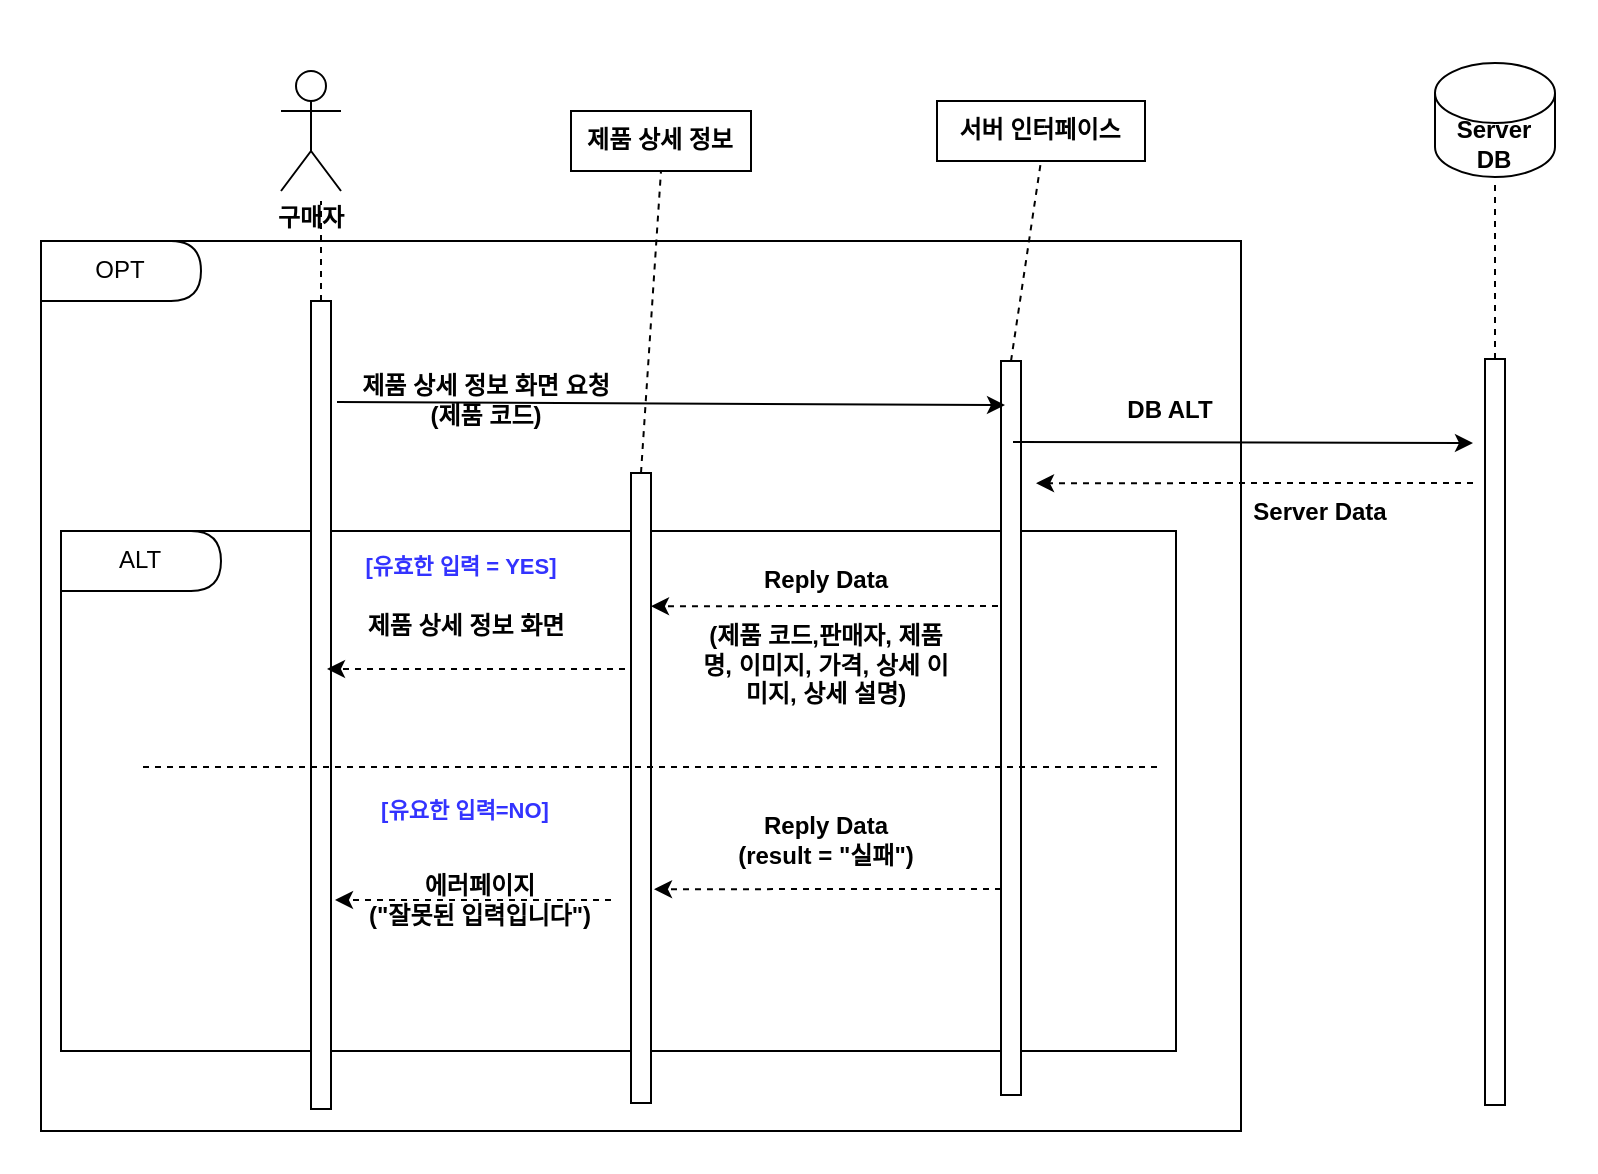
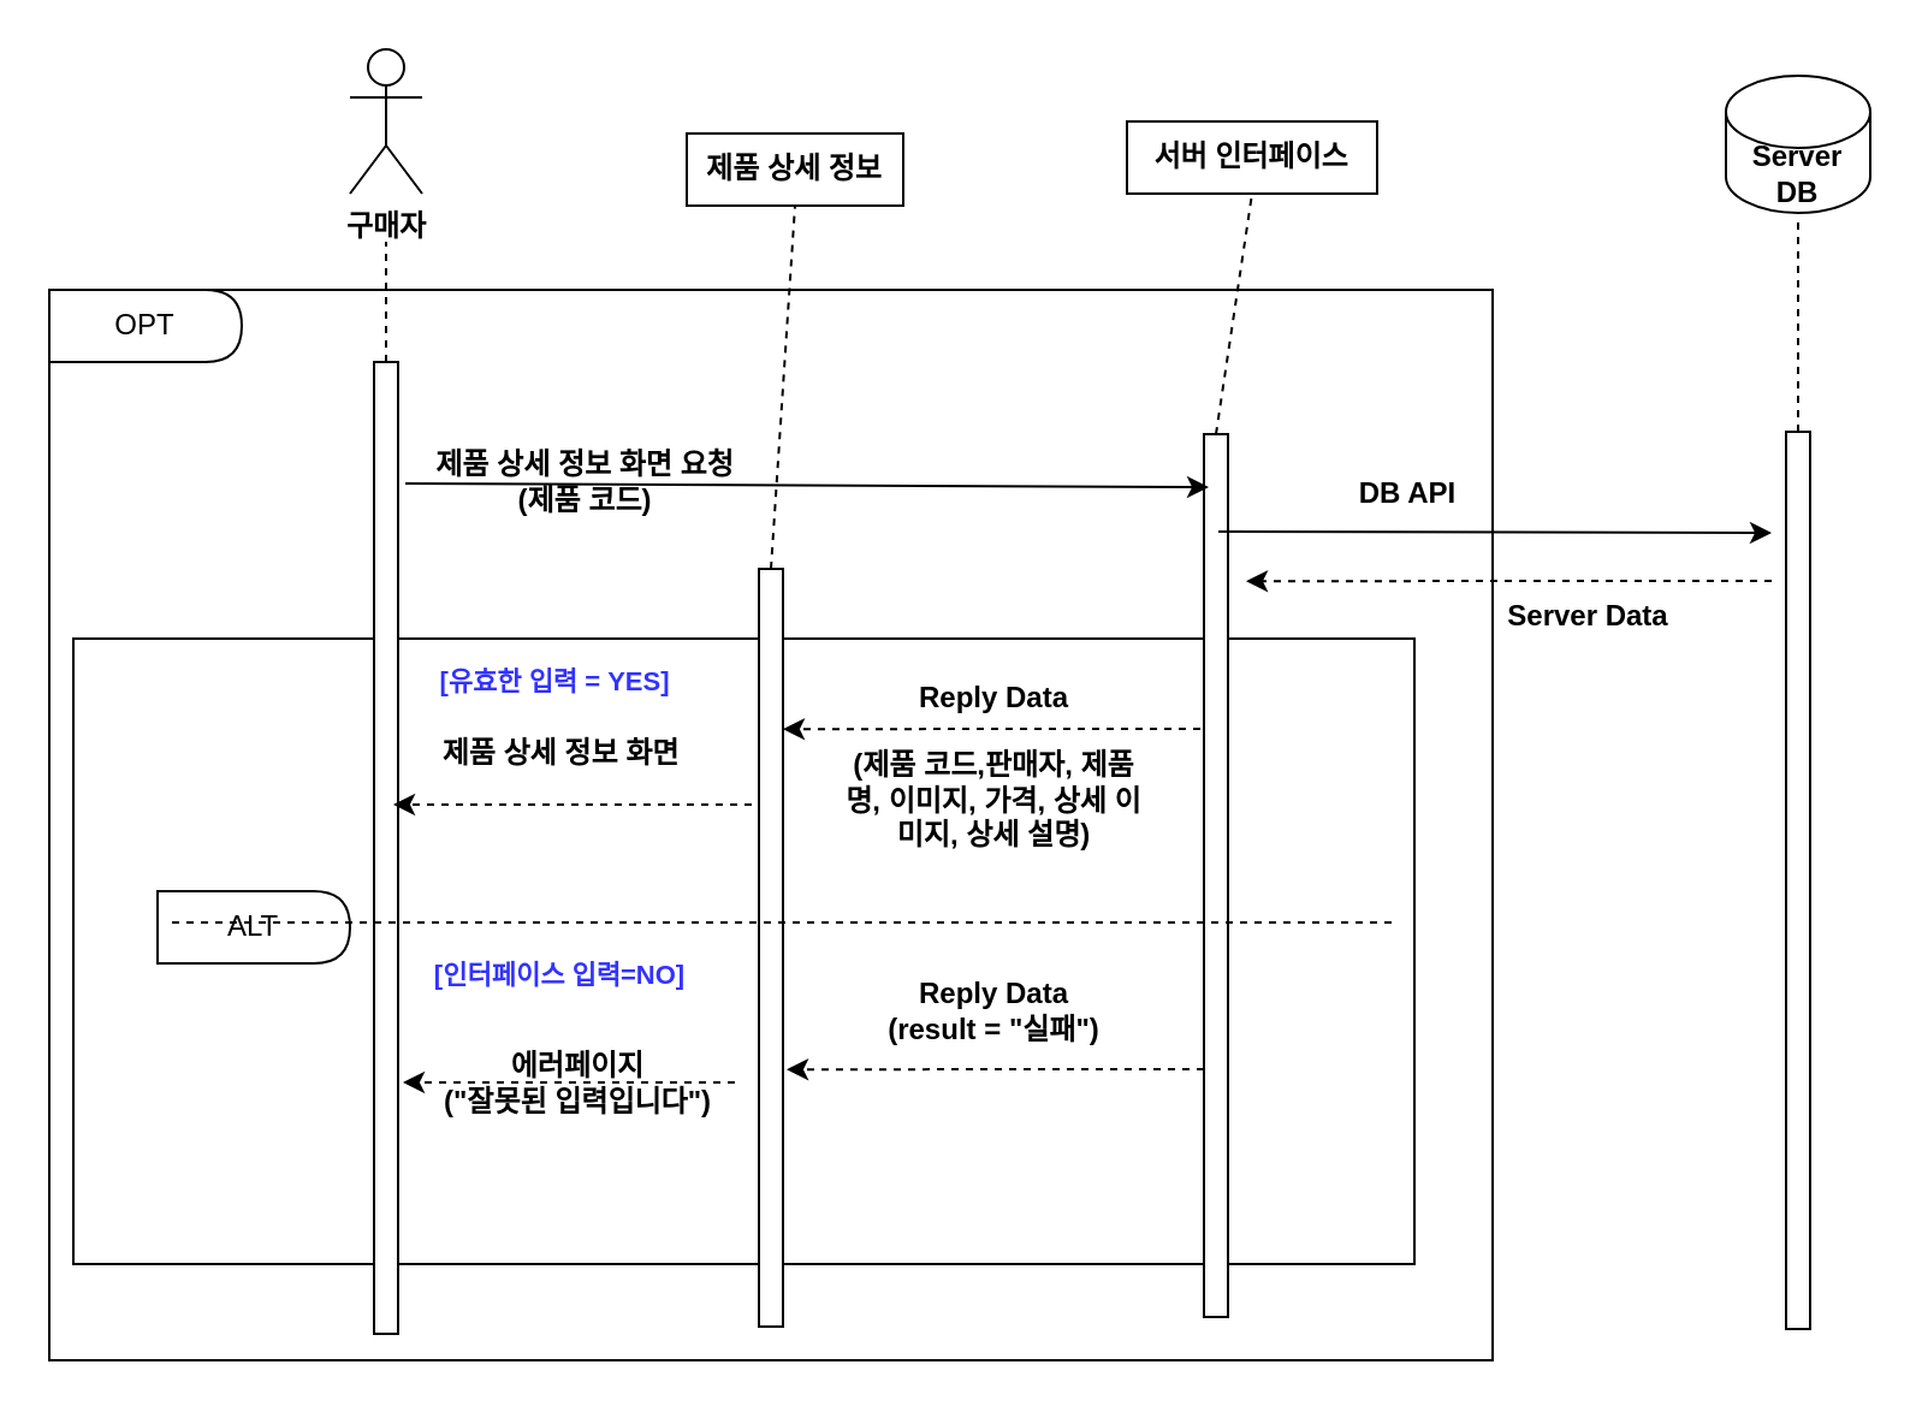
  <mxCell id="0" />
  <mxCell id="1" parent="0" />
- <mxCell id="2" value="&lt;b&gt;구매자&lt;/b&gt;" style="shape=umlActor;verticalLabelPosition=bottom;verticalAlign=top;html=1;outlineConnect=0;" parent="1" vertex="1"><mxGeometry x="140" y="35" width="30" height="60" as="geometry" /></mxCell>
+ <mxCell id="2" value="&lt;b&gt;구매자&lt;/b&gt;" style="shape=umlActor;verticalLabelPosition=bottom;verticalAlign=top;html=1;outlineConnect=0;" parent="1" vertex="1"><mxGeometry x="145" y="20" width="30" height="60" as="geometry" /></mxCell>
  <mxCell id="3" value="" style="rounded=0;whiteSpace=wrap;html=1;" parent="1" vertex="1"><mxGeometry x="20" y="120" width="600" height="445" as="geometry" /></mxCell>
  <mxCell id="4" value="" style="rounded=0;whiteSpace=wrap;html=1;" parent="1" vertex="1"><mxGeometry x="30" y="265" width="557.5" height="260" as="geometry" /></mxCell>
  <mxCell id="5" value="" style="rounded=0;whiteSpace=wrap;html=1;" parent="1" vertex="1"><mxGeometry x="155" y="150" width="10" height="404" as="geometry" /></mxCell>
  <mxCell id="6" value="" style="rounded=0;whiteSpace=wrap;html=1;" parent="1" vertex="1"><mxGeometry x="315" y="236" width="10" height="315" as="geometry" /></mxCell>
  <mxCell id="7" value="" style="rounded=0;whiteSpace=wrap;html=1;" parent="1" vertex="1"><mxGeometry x="500" y="180" width="10" height="367" as="geometry" /></mxCell>
  <mxCell id="8" value="&lt;b&gt;제품 상세 정보&lt;/b&gt;" style="rounded=0;whiteSpace=wrap;html=1;" parent="1" vertex="1"><mxGeometry x="285" y="55" width="90" height="30" as="geometry" /></mxCell>
  <mxCell id="9" value="" style="endArrow=none;dashed=1;html=1;rounded=0;entryX=0.5;entryY=1;entryDx=0;entryDy=0;exitX=0.5;exitY=0;exitDx=0;exitDy=0;" parent="1" source="6" target="8" edge="1"><mxGeometry width="50" height="50" relative="1" as="geometry"><mxPoint x="490" y="320" as="sourcePoint" /><mxPoint x="540" y="270" as="targetPoint" /></mxGeometry></mxCell>
  <mxCell id="10" value="" style="endArrow=none;dashed=1;html=1;rounded=0;" parent="1" source="5" edge="1"><mxGeometry width="50" height="50" relative="1" as="geometry"><mxPoint x="490" y="320" as="sourcePoint" /><mxPoint x="160" y="100" as="targetPoint" /></mxGeometry></mxCell>
  <mxCell id="11" value="&lt;b&gt;서버 인터페이스&lt;/b&gt;" style="rounded=0;whiteSpace=wrap;html=1;" parent="1" vertex="1"><mxGeometry x="468" y="50" width="104" height="30" as="geometry" /></mxCell>
  <mxCell id="12" value="" style="endArrow=none;dashed=1;html=1;rounded=0;entryX=0.5;entryY=1;entryDx=0;entryDy=0;exitX=0.5;exitY=0;exitDx=0;exitDy=0;" parent="1" source="7" target="11" edge="1"><mxGeometry width="50" height="50" relative="1" as="geometry"><mxPoint x="490" y="320" as="sourcePoint" /><mxPoint x="540" y="270" as="targetPoint" /></mxGeometry></mxCell>
  <mxCell id="13" value="" style="endArrow=classic;html=1;rounded=0;exitX=1.2;exitY=0.152;exitDx=0;exitDy=0;exitPerimeter=0;entryX=0.2;entryY=0.06;entryDx=0;entryDy=0;entryPerimeter=0;" parent="1" target="7" edge="1"><mxGeometry width="50" height="50" relative="1" as="geometry"><mxPoint x="168" y="200.48" as="sourcePoint" /><mxPoint x="312" y="200" as="targetPoint" /></mxGeometry></mxCell>
  <mxCell id="14" value="&lt;b&gt;제품 상세 정보 화면 요청&lt;/b&gt;&lt;div&gt;&lt;b&gt;(제품 코드)&lt;/b&gt;&lt;/div&gt;" style="text;html=1;align=center;verticalAlign=middle;whiteSpace=wrap;rounded=0;" parent="1" vertex="1"><mxGeometry x="171" y="185" width="144" height="30" as="geometry" /></mxCell>
  <mxCell id="15" value="" style="endArrow=classic;html=1;rounded=0;exitX=-0.112;exitY=0.667;exitDx=0;exitDy=0;exitPerimeter=0;entryX=1.039;entryY=0.618;entryDx=0;entryDy=0;entryPerimeter=0;dashed=1;" parent="1" edge="1"><mxGeometry width="50" height="50" relative="1" as="geometry"><mxPoint x="498.49" y="302.5" as="sourcePoint" /><mxPoint x="325" y="302.59" as="targetPoint" /></mxGeometry></mxCell>
  <mxCell id="16" value="&lt;b&gt;Reply Data&lt;/b&gt;&lt;div&gt;&lt;b&gt;&lt;br&gt;&lt;/b&gt;&lt;/div&gt;&lt;div&gt;&lt;b&gt;(제품 코드,판매자, 제품명, 이미지, 가격, 상세 이미지, 상세 설명&lt;/b&gt;&lt;b style=&quot;background-color: initial;&quot;&gt;)&lt;/b&gt;&lt;/div&gt;" style="text;html=1;align=center;verticalAlign=middle;whiteSpace=wrap;rounded=0;" parent="1" vertex="1"><mxGeometry x="348.01" y="303" width="130" height="30" as="geometry" /></mxCell>
  <mxCell id="17" value="" style="endArrow=classic;html=1;rounded=0;exitX=-0.112;exitY=0.667;exitDx=0;exitDy=0;exitPerimeter=0;entryX=1.054;entryY=0.966;entryDx=0;entryDy=0;entryPerimeter=0;dashed=1;" parent="1" edge="1"><mxGeometry width="50" height="50" relative="1" as="geometry"><mxPoint x="312" y="334" as="sourcePoint" /><mxPoint x="163" y="334" as="targetPoint" /></mxGeometry></mxCell>
  <mxCell id="18" value="&lt;b&gt;제품 상세 정보 화면&lt;/b&gt;" style="text;html=1;align=center;verticalAlign=middle;whiteSpace=wrap;rounded=0;" parent="1" vertex="1"><mxGeometry x="167.5" y="298" width="130" height="30" as="geometry" /></mxCell>
  <mxCell id="19" value="OPT&lt;span style=&quot;color: rgba(0, 0, 0, 0); font-family: monospace; font-size: 0px; text-align: start; text-wrap: nowrap;&quot;&gt;%3CmxGraphModel%3E%3Croot%3E%3CmxCell%20id%3D%220%22%2F%3E%3CmxCell%20id%3D%221%22%20parent%3D%220%22%2F%3E%3CmxCell%20id%3D%222%22%20value%3D%22%ED%9A%8C%EC%9B%90%EA%B0%80%EC%9E%85%20%EC%9A%94%EC%B2%AD%26lt%3Bdiv%26gt%3B(ID%2C%20%EB%B9%84%EB%B0%80%EB%B2%88%ED%98%B8%2C%20%EB%8B%89%EB%84%A4%EC%9E%84%2C%20%EC%9D%B4%EB%A6%84%2C%20%EC%84%B1%EB%B3%84%2C%20%EC%9D%B4%EB%A9%94%EC%9D%BC)%26lt%3B%2Fdiv%26gt%3B%22%20style%3D%22text%3Bhtml%3D1%3Balign%3Dcenter%3BverticalAlign%3Dmiddle%3BwhiteSpace%3Dwrap%3Brounded%3D0%3B%22%20vertex%3D%221%22%20parent%3D%221%22%3E%3CmxGeometry%20x%3D%22235%22%20y%3D%22-820%22%20width%3D%22125%22%20height%3D%2230%22%20as%3D%22geometry%22%2F%3E%3C%2FmxCell%3E%3C%2Froot%3E%3C%2FmxGraphModel%3E&lt;/span&gt;" style="shape=delay;whiteSpace=wrap;html=1;" parent="1" vertex="1"><mxGeometry x="20" y="120" width="80" height="30" as="geometry" /></mxCell>
- <mxCell id="20" value="ALT" style="shape=delay;whiteSpace=wrap;html=1;" parent="1" vertex="1"><mxGeometry x="30" y="265" width="80" height="30" as="geometry" /></mxCell>
+ <mxCell id="20" value="ALT" style="shape=delay;whiteSpace=wrap;html=1;" parent="1" vertex="1"><mxGeometry x="65" y="370" width="80" height="30" as="geometry" /></mxCell>
  <mxCell id="21" value="&lt;span style=&quot;font-size: 11px;&quot;&gt;&lt;b&gt;[유효한 입력 = YES]&lt;/b&gt;&lt;/span&gt;" style="text;html=1;align=center;verticalAlign=middle;whiteSpace=wrap;rounded=0;fontColor=#3333FF;" vertex="1" parent="1"><mxGeometry x="158" y="268" width="145" height="30" as="geometry" /></mxCell>
- <mxCell id="22" value="&lt;span style=&quot;font-size: 11px;&quot;&gt;&lt;b&gt;[유요한 입력=NO]&lt;/b&gt;&lt;/span&gt;" style="text;html=1;align=center;verticalAlign=middle;whiteSpace=wrap;rounded=0;fontColor=#3333FF;" vertex="1" parent="1"><mxGeometry x="160" y="390" width="145" height="30" as="geometry" /></mxCell>
+ <mxCell id="22" value="&lt;span style=&quot;font-size: 11px;&quot;&gt;&lt;b&gt;[인터페이스 입력=NO]&lt;/b&gt;&lt;/span&gt;" style="text;html=1;align=center;verticalAlign=middle;whiteSpace=wrap;rounded=0;fontColor=#3333FF;" vertex="1" parent="1"><mxGeometry x="160" y="390" width="145" height="30" as="geometry" /></mxCell>
  <mxCell id="23" value="&lt;b&gt;Reply Data&lt;/b&gt;&lt;div&gt;&lt;b&gt;(result = &quot;실패&quot;)&lt;/b&gt;&lt;/div&gt;" style="text;html=1;align=center;verticalAlign=middle;whiteSpace=wrap;rounded=0;" vertex="1" parent="1"><mxGeometry x="360.88" y="405" width="104.25" height="30" as="geometry" /></mxCell>
  <mxCell id="24" value="&lt;b&gt;에러페이지&lt;/b&gt;&lt;div&gt;&lt;b&gt;(&quot;잘못된 입력입니다&quot;)&lt;/b&gt;&lt;/div&gt;" style="text;html=1;align=center;verticalAlign=middle;whiteSpace=wrap;rounded=0;" vertex="1" parent="1"><mxGeometry x="175" y="435" width="130" height="30" as="geometry" /></mxCell>
  <mxCell id="25" value="" style="endArrow=classic;html=1;rounded=0;exitX=-0.112;exitY=0.667;exitDx=0;exitDy=0;exitPerimeter=0;entryX=1.039;entryY=0.618;entryDx=0;entryDy=0;entryPerimeter=0;dashed=1;" edge="1" parent="1"><mxGeometry width="50" height="50" relative="1" as="geometry"><mxPoint x="500" y="444" as="sourcePoint" /><mxPoint x="326.51" y="444.09" as="targetPoint" /></mxGeometry></mxCell>
  <mxCell id="26" value="" style="endArrow=classic;html=1;rounded=0;dashed=1;" edge="1" parent="1"><mxGeometry width="50" height="50" relative="1" as="geometry"><mxPoint x="305" y="449.5" as="sourcePoint" /><mxPoint x="167" y="449.5" as="targetPoint" /></mxGeometry></mxCell>
  <mxCell id="27" value="" style="endArrow=none;dashed=1;html=1;rounded=0;" edge="1" parent="1"><mxGeometry width="50" height="50" relative="1" as="geometry"><mxPoint x="578" y="383" as="sourcePoint" /><mxPoint x="68" y="383" as="targetPoint" /></mxGeometry></mxCell>
  <mxCell id="28" value="" style="rounded=0;whiteSpace=wrap;html=1;" vertex="1" parent="1"><mxGeometry x="742" y="179" width="10" height="373" as="geometry" /></mxCell>
  <mxCell id="29" value="" style="endArrow=none;dashed=1;html=1;rounded=0;entryX=0.5;entryY=1;entryDx=0;entryDy=0;exitX=0.5;exitY=0;exitDx=0;exitDy=0;" edge="1" parent="1" source="28"><mxGeometry width="50" height="50" relative="1" as="geometry"><mxPoint x="732" y="329" as="sourcePoint" /><mxPoint x="747" y="89" as="targetPoint" /></mxGeometry></mxCell>
  <mxCell id="30" value="&lt;b&gt;Server DB&lt;/b&gt;" style="shape=cylinder3;whiteSpace=wrap;html=1;boundedLbl=1;backgroundOutline=1;size=15;" vertex="1" parent="1"><mxGeometry x="717" y="31" width="60" height="57" as="geometry" /></mxCell>
  <mxCell id="31" value="" style="endArrow=classic;html=1;rounded=0;" edge="1" parent="1"><mxGeometry width="50" height="50" relative="1" as="geometry"><mxPoint x="506" y="220.5" as="sourcePoint" /><mxPoint x="736" y="221" as="targetPoint" /></mxGeometry></mxCell>
- <mxCell id="32" value="&lt;b&gt;DB ALT&lt;/b&gt;" style="text;html=1;align=center;verticalAlign=middle;whiteSpace=wrap;rounded=0;" vertex="1" parent="1"><mxGeometry x="510" y="190" width="150" height="30" as="geometry" /></mxCell>
+ <mxCell id="32" value="&lt;b&gt;DB API&lt;/b&gt;" style="text;html=1;align=center;verticalAlign=middle;whiteSpace=wrap;rounded=0;" vertex="1" parent="1"><mxGeometry x="510" y="190" width="150" height="30" as="geometry" /></mxCell>
  <mxCell id="33" value="&lt;b&gt;Server Data&lt;/b&gt;" style="text;html=1;align=center;verticalAlign=middle;whiteSpace=wrap;rounded=0;" vertex="1" parent="1"><mxGeometry x="615" y="241" width="90" height="30" as="geometry" /></mxCell>
  <mxCell id="34" value="" style="endArrow=classic;html=1;rounded=0;entryX=1.039;entryY=0.618;entryDx=0;entryDy=0;entryPerimeter=0;dashed=1;" edge="1" parent="1"><mxGeometry width="50" height="50" relative="1" as="geometry"><mxPoint x="736" y="241" as="sourcePoint" /><mxPoint x="517.51" y="241.09" as="targetPoint" /></mxGeometry></mxCell>
